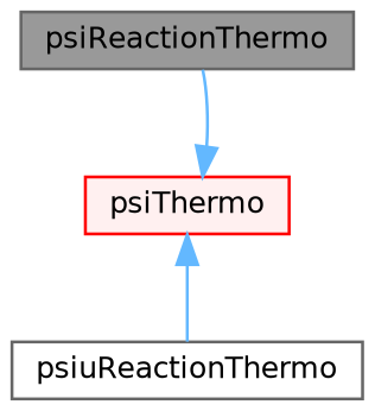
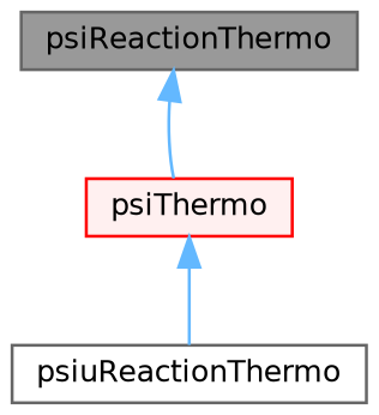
  digraph {
    node [color=gray40 fontname=Helvetica fontsize=10 shape=box style=filled]
    edge [color=steelblue1 dir=back fontname=Helvetica fontsize=10 labelfontname=Helvetica labelfontsize=10 style=solid]
    n1 [fillcolor=grey60 fontcolor=black height=0.2 label=psiReactionThermo width=0.4]
    n2 [fillcolor=white height=0.2 label=psiuReactionThermo width=0.4]
    n3 [color=red fillcolor="#FFF0F0" height=0.2 label=psiThermo width=0.4]
-   n3 -> n1
+   n1 -> n3
    n3 -> n2
  }
